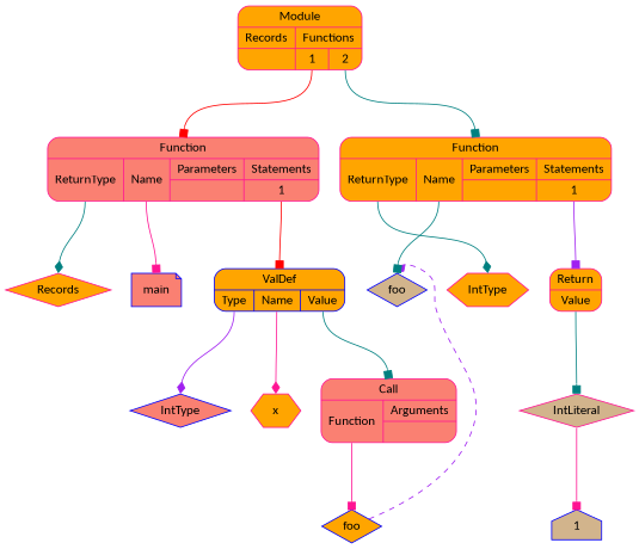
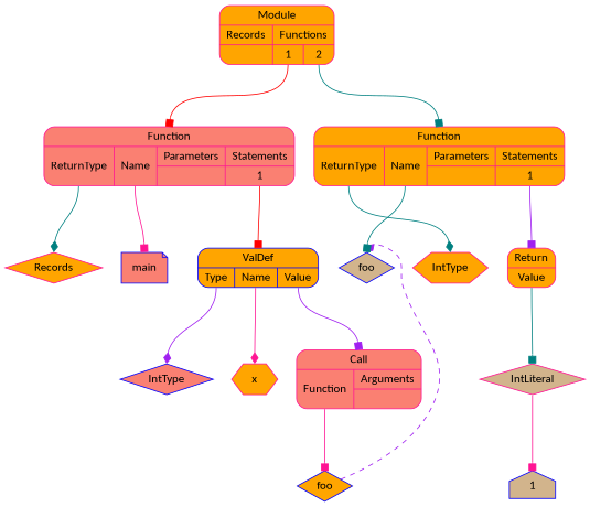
  digraph {
    nodesep=0.3
    ordering=out
    ranksep=1
    node [color=deeppink fillcolor=orange fontname=Calibri shape=Mrecord style=filled]
    edge [arrowhead=box color=teal headport=n tailport="p0:s"]
    n1 [label=Records shape=diamond]
    n2 [color=blue fillcolor=salmon label=main shape=note]
    n3 [color=blue fillcolor=salmon label=IntType shape=diamond]
    n4 [label=x shape=hexagon]
    n5 [color=blue label=foo shape=diamond]
    n6 [color=blue fillcolor=tan label=foo shape=diamond]
    n7 [fillcolor=salmon label="{Call|{<p0>Function|{Arguments|{}}}}"]
    n8 [color=blue label="{ValDef|{<p0>Type|<p1>Name|<p2>Value}}"]
    n9 [fillcolor=salmon label="{Function|{<p0>ReturnType|<p1>Name|{Parameters|{}}|{Statements|{<p3_0>1}}}}"]
    n10 [label=IntType shape=hexagon]
    n11 [color=blue fillcolor=tan label=1 shape=house]
    n12 [fillcolor=tan label=IntLiteral shape=diamond]
    n13 [label="{Return|{<p0>Value}}"]
    n14 [label="{Function|{<p0>ReturnType|<p1>Name|{Parameters|{}}|{Statements|{<p3_0>1}}}}"]
    n15 [label="{Module|{{Records|{}}|{Functions|{<p1_0>1|<p1_1>2}}}}"]
    n5 -> n6 [arrowhead=diamond color=purple constraint=false style=dashed]
    n7 -> n5 [color=deeppink]
    n8 -> n3 [arrowhead=diamond color=purple]
    n8 -> n4 [arrowhead=diamond color=deeppink tailport="p1:s"]
-   n8 -> n7 [tailport="p2:s"]
+   n8 -> n7 [color=purple tailport="p2:s"]
    n9 -> n1 [arrowhead=diamond]
    n9 -> n2 [color=deeppink tailport="p1:s"]
    n9 -> n8 [color=red tailport="p3_0:s"]
    n12 -> n11 [color=deeppink tailport=s]
    n13 -> n12
    n14 -> n6 [tailport="p1:s"]
    n14 -> n10 [arrowhead=diamond]
    n14 -> n13 [color=purple tailport="p3_0:s"]
    n15 -> n9 [color=red tailport="p1_0:s"]
    n15 -> n14 [tailport="p1_1:s"]
  }
